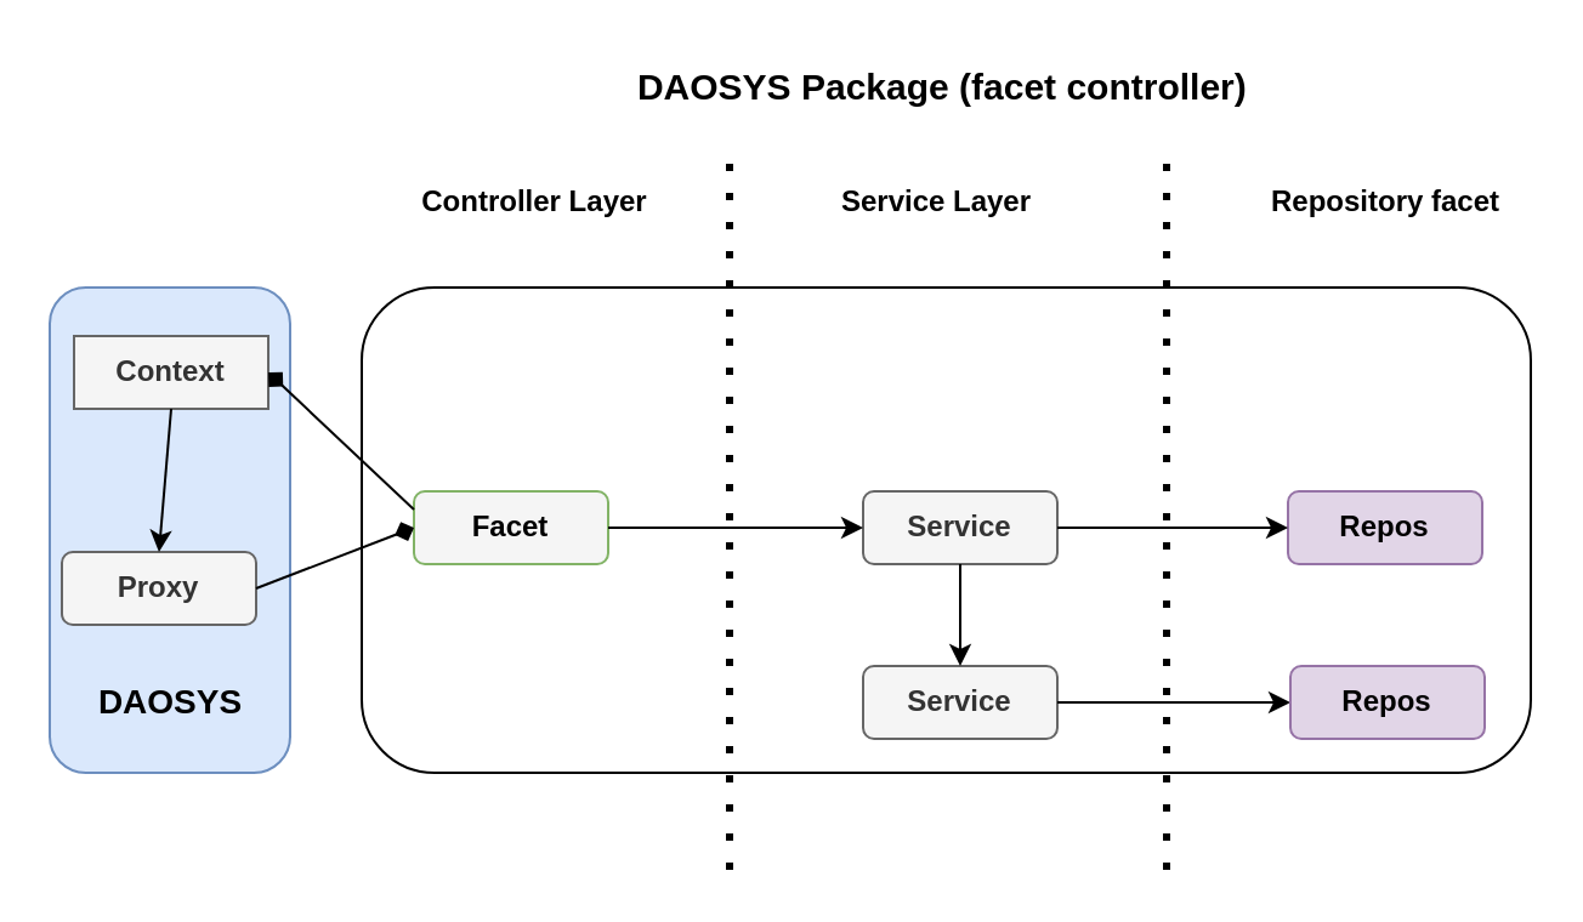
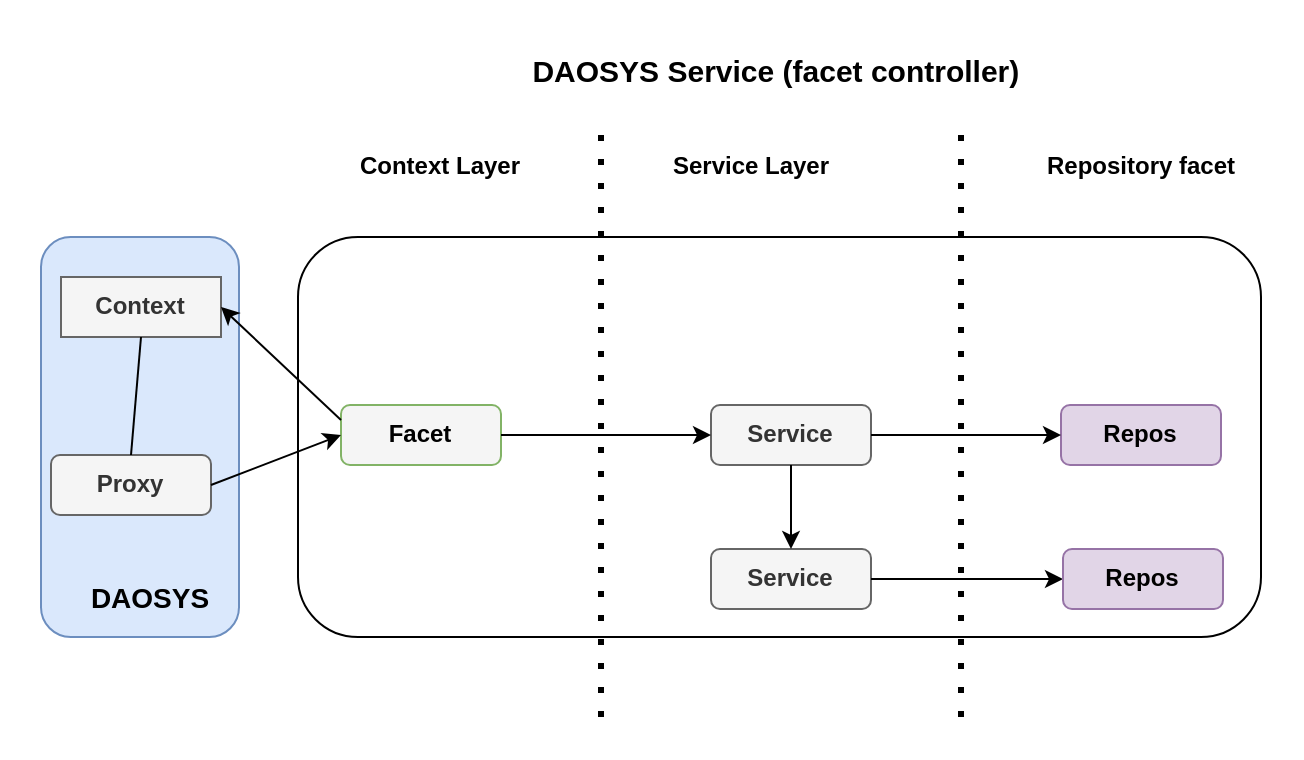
  <mxCell id="0" />
  <mxCell id="1" parent="0" />
  <mxCell id="2" value="" style="rounded=1;whiteSpace=wrap;html=1;" parent="1" vertex="1"><mxGeometry x="148.5" y="118" width="481.5" height="200" as="geometry" /></mxCell>
  <mxCell id="3" value="" style="rounded=1;whiteSpace=wrap;html=1;fillColor=#dae8fc;strokeColor=#6c8ebf;" parent="1" vertex="1"><mxGeometry x="20" y="118" width="99" height="200" as="geometry" /></mxCell>
  <mxCell id="4" value="&lt;b&gt;Facet&lt;/b&gt;" style="rounded=1;whiteSpace=wrap;html=1;fillColor=#f5f5f5;strokeColor=#82b366;" parent="1" vertex="1"><mxGeometry x="170" y="202" width="80" height="30" as="geometry" /></mxCell>
  <mxCell id="5" value="&lt;b&gt;Context&lt;/b&gt;" style="whiteSpace=wrap;html=1;fillColor=#f5f5f5;strokeColor=#666666;fontColor=#333333;rounded=0;" parent="1" vertex="1"><mxGeometry x="30" y="138" width="80" height="30" as="geometry" /></mxCell>
  <mxCell id="6" value="&lt;b&gt;Proxy&lt;/b&gt;" style="rounded=1;whiteSpace=wrap;html=1;fillColor=#f5f5f5;strokeColor=#666666;fontColor=#333333;" parent="1" vertex="1"><mxGeometry x="25" y="227" width="80" height="30" as="geometry" /></mxCell>
  <mxCell id="7" value="&lt;b&gt;Service&lt;/b&gt;" style="rounded=1;whiteSpace=wrap;html=1;fillColor=#f5f5f5;fontColor=#333333;strokeColor=#666666;" parent="1" vertex="1"><mxGeometry x="355" y="202" width="80" height="30" as="geometry" /></mxCell>
  <mxCell id="8" value="&lt;b&gt;Repos&lt;/b&gt;" style="rounded=1;whiteSpace=wrap;html=1;fillColor=#e1d5e7;strokeColor=#9673a6;" parent="1" vertex="1"><mxGeometry x="530" y="202" width="80" height="30" as="geometry" /></mxCell>
  <mxCell id="9" value="&lt;b&gt;Service&lt;/b&gt;" style="rounded=1;whiteSpace=wrap;html=1;fillColor=#f5f5f5;fontColor=#333333;strokeColor=#666666;" parent="1" vertex="1"><mxGeometry x="355" y="274" width="80" height="30" as="geometry" /></mxCell>
- <mxCell id="10" value="" style="endArrow=diamond;html=1;rounded=0;exitX=1;exitY=0.5;exitDx=0;exitDy=0;entryX=0;entryY=0.5;entryDx=0;entryDy=0;" parent="1" source="6" target="4" edge="1"><mxGeometry width="50" height="50" relative="1" as="geometry"><mxPoint x="130" y="298" as="sourcePoint" /><mxPoint x="180" y="248" as="targetPoint" /></mxGeometry></mxCell>
+ <mxCell id="10" value="" style="endArrow=classic;html=1;rounded=0;exitX=1;exitY=0.5;exitDx=0;exitDy=0;entryX=0;entryY=0.5;entryDx=0;entryDy=0;" parent="1" source="6" target="4" edge="1"><mxGeometry width="50" height="50" relative="1" as="geometry"><mxPoint x="130" y="298" as="sourcePoint" /><mxPoint x="180" y="248" as="targetPoint" /></mxGeometry></mxCell>
  <mxCell id="11" value="" style="endArrow=classic;html=1;rounded=0;exitX=1;exitY=0.5;exitDx=0;exitDy=0;entryX=0;entryY=0.5;entryDx=0;entryDy=0;" parent="1" source="4" target="7" edge="1"><mxGeometry width="50" height="50" relative="1" as="geometry"><mxPoint x="260" y="213" as="sourcePoint" /><mxPoint x="310" y="213" as="targetPoint" /></mxGeometry></mxCell>
  <mxCell id="12" value="" style="endArrow=classic;html=1;rounded=0;exitX=0.5;exitY=1;exitDx=0;exitDy=0;entryX=0.5;entryY=0;entryDx=0;entryDy=0;" parent="1" source="7" target="9" edge="1"><mxGeometry width="50" height="50" relative="1" as="geometry"><mxPoint x="530" y="212" as="sourcePoint" /><mxPoint x="450" y="217" as="targetPoint" /></mxGeometry></mxCell>
- <mxCell id="13" value="" style="endArrow=diamond;html=1;rounded=0;exitX=0;exitY=0.25;exitDx=0;exitDy=0;entryX=1;entryY=0.5;entryDx=0;entryDy=0;" parent="1" source="4" target="5" edge="1"><mxGeometry width="50" height="50" relative="1" as="geometry"><mxPoint x="190" y="368" as="sourcePoint" /><mxPoint x="240" y="318" as="targetPoint" /></mxGeometry></mxCell>
- <mxCell id="14" value="&lt;b style=&quot;font-size: 14px;&quot;&gt;DAOSYS&lt;/b&gt;" style="text;html=1;strokeColor=none;fillColor=none;align=center;verticalAlign=middle;whiteSpace=wrap;rounded=0;fontSize=14;" parent="1" vertex="1"><mxGeometry x="30" y="274" width="80" height="30" as="geometry" /></mxCell>
- <mxCell id="15" value="&lt;b style=&quot;font-size: 15px;&quot;&gt;&lt;font style=&quot;font-size: 15px;&quot;&gt;DAOSYS Package (facet controller)&amp;nbsp;&lt;/font&gt;&lt;/b&gt;" style="text;html=1;strokeColor=none;fillColor=none;align=center;verticalAlign=middle;whiteSpace=wrap;rounded=0;fontSize=15;" parent="1" vertex="1"><mxGeometry x="244.5" y="20" width="289.5" height="30" as="geometry" /></mxCell>
+ <mxCell id="13" value="" style="endArrow=classic;html=1;rounded=0;exitX=0;exitY=0.25;exitDx=0;exitDy=0;entryX=1;entryY=0.5;entryDx=0;entryDy=0;" parent="1" source="4" target="5" edge="1"><mxGeometry width="50" height="50" relative="1" as="geometry"><mxPoint x="190" y="368" as="sourcePoint" /><mxPoint x="240" y="318" as="targetPoint" /></mxGeometry></mxCell>
+ <mxCell id="14" value="&lt;b style=&quot;font-size: 14px;&quot;&gt;DAOSYS&lt;/b&gt;" style="text;html=1;strokeColor=none;fillColor=none;align=center;verticalAlign=middle;whiteSpace=wrap;rounded=0;fontSize=14;" parent="1" vertex="1"><mxGeometry x="35" y="284" width="80" height="30" as="geometry" /></mxCell>
+ <mxCell id="15" value="&lt;b style=&quot;font-size: 15px;&quot;&gt;&lt;font style=&quot;font-size: 15px;&quot;&gt;DAOSYS Service (facet controller)&amp;nbsp;&lt;/font&gt;&lt;/b&gt;" style="text;html=1;strokeColor=none;fillColor=none;align=center;verticalAlign=middle;whiteSpace=wrap;rounded=0;fontSize=15;" parent="1" vertex="1"><mxGeometry x="244.5" y="20" width="289.5" height="30" as="geometry" /></mxCell>
  <mxCell id="16" value="" style="endArrow=classic;html=1;rounded=0;exitX=1;exitY=0.5;exitDx=0;exitDy=0;entryX=0;entryY=0.5;entryDx=0;entryDy=0;" parent="1" source="9" target="17" edge="1"><mxGeometry width="50" height="50" relative="1" as="geometry"><mxPoint x="540" y="216.5" as="sourcePoint" /><mxPoint x="590" y="217" as="targetPoint" /></mxGeometry></mxCell>
  <mxCell id="17" value="&lt;b&gt;Repos&lt;/b&gt;" style="rounded=1;whiteSpace=wrap;html=1;fillColor=#e1d5e7;strokeColor=#9673a6;" parent="1" vertex="1"><mxGeometry x="531" y="274" width="80" height="30" as="geometry" /></mxCell>
  <mxCell id="18" value="" style="endArrow=classic;html=1;rounded=0;entryX=0;entryY=0.5;entryDx=0;entryDy=0;exitX=1;exitY=0.5;exitDx=0;exitDy=0;" parent="1" source="7" target="8" edge="1"><mxGeometry width="50" height="50" relative="1" as="geometry"><mxPoint x="440" y="217" as="sourcePoint" /><mxPoint x="450" y="197.5" as="targetPoint" /></mxGeometry></mxCell>
- <mxCell id="19" value="" style="endArrow=classic;html=1;rounded=0;exitX=0.5;exitY=1;exitDx=0;exitDy=0;entryX=0.5;entryY=0;entryDx=0;entryDy=0;" parent="1" source="5" target="6" edge="1"><mxGeometry width="50" height="50" relative="1" as="geometry"><mxPoint x="160" y="398" as="sourcePoint" /><mxPoint x="210" y="348" as="targetPoint" /></mxGeometry></mxCell>
+ <mxCell id="19" value="" style="endArrow=none;html=1;rounded=0;exitX=0.5;exitY=1;exitDx=0;exitDy=0;entryX=0.5;entryY=0;entryDx=0;entryDy=0;" parent="1" source="5" target="6" edge="1"><mxGeometry width="50" height="50" relative="1" as="geometry"><mxPoint x="160" y="398" as="sourcePoint" /><mxPoint x="210" y="348" as="targetPoint" /></mxGeometry></mxCell>
  <mxCell id="20" value="" style="endArrow=none;dashed=1;html=1;dashPattern=1 3;strokeWidth=3;rounded=0;" edge="1" parent="1"><mxGeometry width="50" height="50" relative="1" as="geometry"><mxPoint x="300" y="358" as="sourcePoint" /><mxPoint x="300" y="58" as="targetPoint" /></mxGeometry></mxCell>
  <mxCell id="21" value="" style="endArrow=none;dashed=1;html=1;dashPattern=1 3;strokeWidth=3;rounded=0;" edge="1" parent="1"><mxGeometry width="50" height="50" relative="1" as="geometry"><mxPoint x="480" y="358" as="sourcePoint" /><mxPoint x="480" y="58" as="targetPoint" /></mxGeometry></mxCell>
- <mxCell id="22" value="&lt;b&gt;Controller Layer&lt;/b&gt;" style="text;html=1;strokeColor=none;fillColor=none;align=center;verticalAlign=middle;whiteSpace=wrap;rounded=0;" vertex="1" parent="1"><mxGeometry x="170" y="68" width="100" height="30" as="geometry" /></mxCell>
- <mxCell id="23" value="&lt;b&gt;Service Layer&lt;/b&gt;" style="text;html=1;strokeColor=none;fillColor=none;align=center;verticalAlign=middle;whiteSpace=wrap;rounded=0;" vertex="1" parent="1"><mxGeometry x="340" y="68" width="91" height="30" as="geometry" /></mxCell>
+ <mxCell id="22" value="&lt;b&gt;Context Layer&lt;/b&gt;" style="text;html=1;strokeColor=none;fillColor=none;align=center;verticalAlign=middle;whiteSpace=wrap;rounded=0;" vertex="1" parent="1"><mxGeometry x="170" y="68" width="100" height="30" as="geometry" /></mxCell>
+ <mxCell id="23" value="&lt;b&gt;Service Layer&lt;/b&gt;" style="text;html=1;strokeColor=none;fillColor=none;align=center;verticalAlign=middle;whiteSpace=wrap;rounded=0;" vertex="1" parent="1"><mxGeometry x="330" y="68" width="91" height="30" as="geometry" /></mxCell>
  <mxCell id="24" value="&lt;b&gt;Repository facet&lt;/b&gt;" style="text;html=1;strokeColor=none;fillColor=none;align=center;verticalAlign=middle;whiteSpace=wrap;rounded=0;" vertex="1" parent="1"><mxGeometry x="519.5" y="68" width="101" height="30" as="geometry" /></mxCell>
